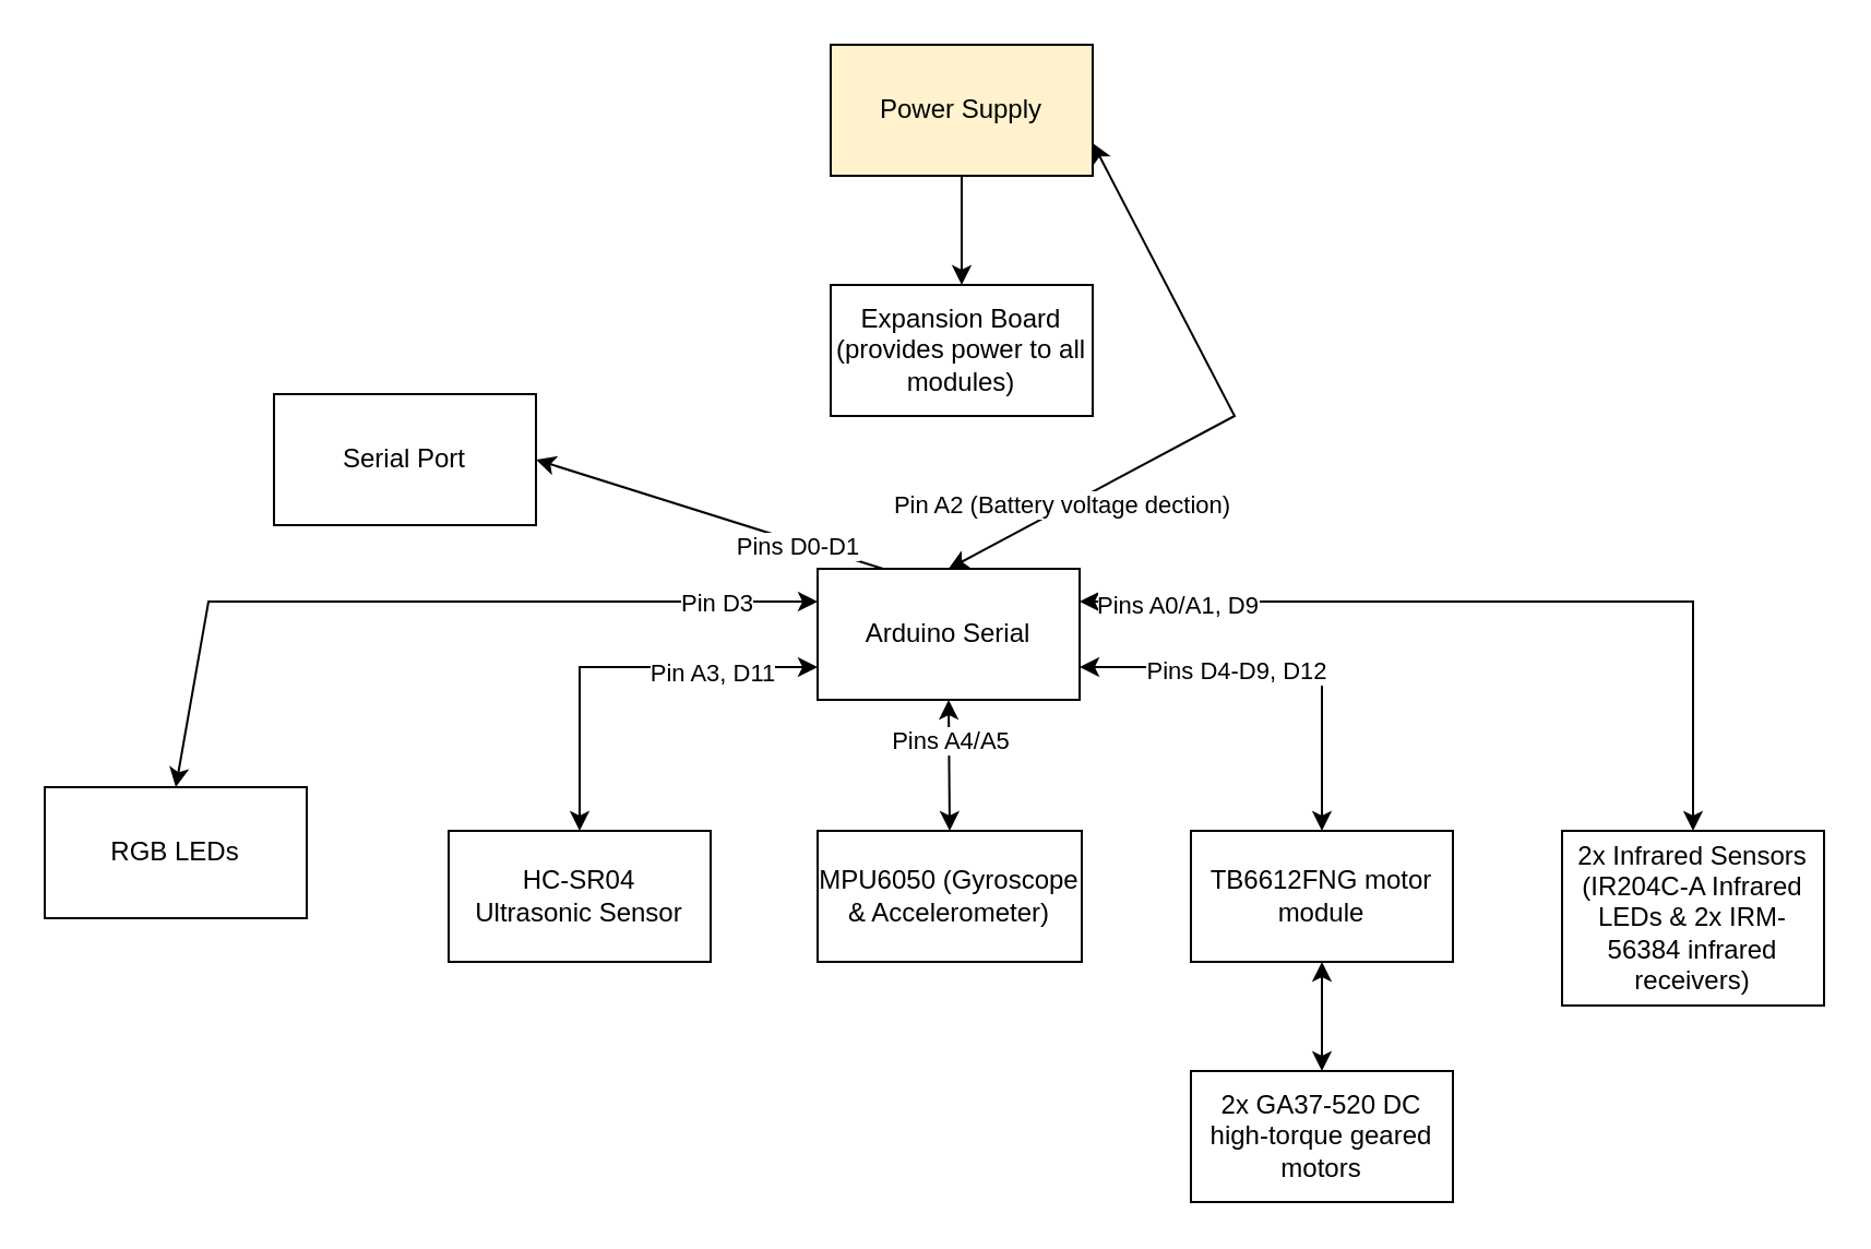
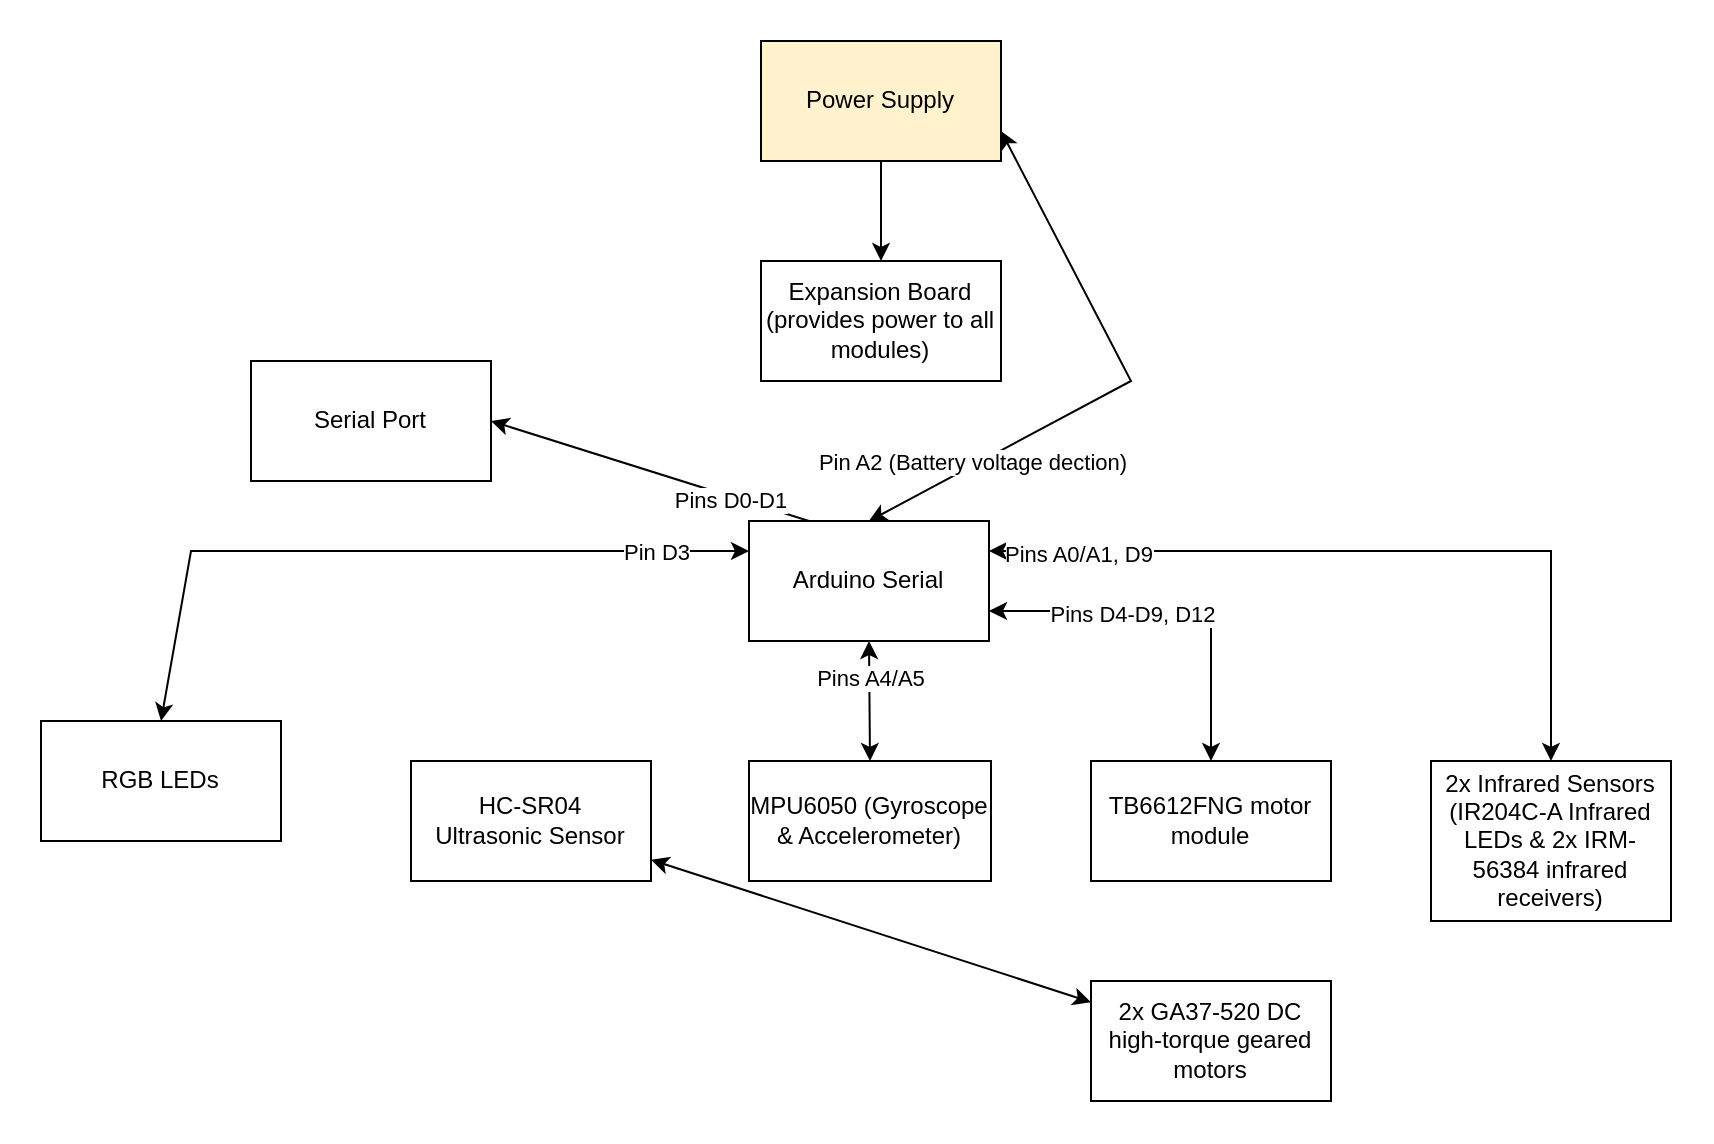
  <mxCell id="0" />
  <mxCell id="1" parent="0" />
  <mxCell id="2" value="Arduino Serial" style="rounded=0;whiteSpace=wrap;html=1;" vertex="1" parent="1"><mxGeometry x="374" y="260" width="120" height="60" as="geometry" /></mxCell>
  <mxCell id="3" value="Expansion Board&lt;div&gt;(provides power to all modules)&lt;/div&gt;" style="rounded=0;whiteSpace=wrap;html=1;" vertex="1" parent="1"><mxGeometry x="380" y="130" width="120" height="60" as="geometry" /></mxCell>
  <mxCell id="4" value="" style="edgeStyle=orthogonalEdgeStyle;rounded=0;orthogonalLoop=1;jettySize=auto;html=1;" edge="1" parent="1" source="5" target="3"><mxGeometry relative="1" as="geometry" /></mxCell>
  <mxCell id="5" value="Power Supply" style="rounded=0;whiteSpace=wrap;html=1;fillColor=#fff2cc;" vertex="1" parent="1"><mxGeometry x="380" y="20" width="120" height="60" as="geometry" /></mxCell>
  <mxCell id="6" value="MPU6050 (Gyroscope &amp;amp; Accelerometer)" style="rounded=0;whiteSpace=wrap;html=1;" vertex="1" parent="1"><mxGeometry x="374" y="380" width="121" height="60" as="geometry" /></mxCell>
  <mxCell id="7" value="TB6612FNG motor module" style="rounded=0;whiteSpace=wrap;html=1;" vertex="1" parent="1"><mxGeometry x="545" y="380" width="120" height="60" as="geometry" /></mxCell>
  <mxCell id="8" value="2x GA37-520 DC high-torque geared motors" style="rounded=0;whiteSpace=wrap;html=1;" vertex="1" parent="1"><mxGeometry x="545" y="490" width="120" height="60" as="geometry" /></mxCell>
  <mxCell id="9" value="RGB LEDs" style="rounded=0;whiteSpace=wrap;html=1;" vertex="1" parent="1"><mxGeometry x="20" y="360" width="120" height="60" as="geometry" /></mxCell>
  <mxCell id="10" value="HC-SR04&lt;div&gt;Ultrasonic Sensor&lt;/div&gt;" style="rounded=0;whiteSpace=wrap;html=1;" vertex="1" parent="1"><mxGeometry x="205" y="380" width="120" height="60" as="geometry" /></mxCell>
  <mxCell id="11" value="2x Infrared Sensors&lt;div&gt;(IR204C-A Infrared LEDs &amp;amp; 2x IRM-56384 infrared receivers)&lt;/div&gt;" style="rounded=0;whiteSpace=wrap;html=1;" vertex="1" parent="1"><mxGeometry x="715" y="380" width="120" height="80" as="geometry" /></mxCell>
  <mxCell id="12" value="" style="endArrow=classic;startArrow=classic;html=1;rounded=0;entryX=0.5;entryY=1;entryDx=0;entryDy=0;exitX=0.5;exitY=0;exitDx=0;exitDy=0;" edge="1" parent="1" source="6" target="2"><mxGeometry width="50" height="50" relative="1" as="geometry"><mxPoint x="415" y="380" as="sourcePoint" /><mxPoint x="465" y="330" as="targetPoint" /></mxGeometry></mxCell>
  <mxCell id="13" value="Pins A4/A5" style="edgeLabel;html=1;align=center;verticalAlign=middle;resizable=0;points=[];" vertex="1" connectable="0" parent="12"><mxGeometry x="0.4" relative="1" as="geometry"><mxPoint as="offset" /></mxGeometry></mxCell>
  <mxCell id="14" value="" style="endArrow=classic;startArrow=classic;html=1;rounded=0;exitX=1;exitY=0.25;exitDx=0;exitDy=0;entryX=0.5;entryY=0;entryDx=0;entryDy=0;" edge="1" parent="1" source="2" target="11"><mxGeometry width="50" height="50" relative="1" as="geometry"><mxPoint x="565" y="290" as="sourcePoint" /><mxPoint x="615" y="240" as="targetPoint" /><Array as="points"><mxPoint x="775" y="275" /></Array></mxGeometry></mxCell>
  <mxCell id="15" value="Pins A0/A1, D9" style="edgeLabel;html=1;align=center;verticalAlign=middle;resizable=0;points=[];" vertex="1" connectable="0" parent="14"><mxGeometry x="-0.772" y="-1" relative="1" as="geometry"><mxPoint as="offset" /></mxGeometry></mxCell>
  <mxCell id="16" value="" style="endArrow=classic;startArrow=classic;html=1;rounded=0;exitX=1;exitY=0.75;exitDx=0;exitDy=0;entryX=0.5;entryY=0;entryDx=0;entryDy=0;" edge="1" parent="1" source="2" target="7"><mxGeometry width="50" height="50" relative="1" as="geometry"><mxPoint x="585" y="360" as="sourcePoint" /><mxPoint x="635" y="310" as="targetPoint" /><Array as="points"><mxPoint x="605" y="305" /></Array></mxGeometry></mxCell>
  <mxCell id="17" value="Pins D4-D9, D12" style="edgeLabel;html=1;align=center;verticalAlign=middle;resizable=0;points=[];" vertex="1" connectable="0" parent="16"><mxGeometry x="-0.538" y="-1" relative="1" as="geometry"><mxPoint x="28" as="offset" /></mxGeometry></mxCell>
- <mxCell id="18" value="" style="endArrow=classic;startArrow=classic;html=1;rounded=0;entryX=0.5;entryY=1;entryDx=0;entryDy=0;" edge="1" parent="1" source="8" target="7"><mxGeometry width="50" height="50" relative="1" as="geometry"><mxPoint x="485" y="550" as="sourcePoint" /><mxPoint x="535" y="500" as="targetPoint" /></mxGeometry></mxCell>
+ <mxCell id="18" value="" style="endArrow=classic;startArrow=classic;html=1;rounded=0;" edge="1" parent="1" source="8" target="10"><mxGeometry width="50" height="50" relative="1" as="geometry"><mxPoint x="485" y="550" as="sourcePoint" /><mxPoint x="535" y="500" as="targetPoint" /></mxGeometry></mxCell>
  <mxCell id="19" value="" style="endArrow=classic;startArrow=classic;html=1;rounded=0;exitX=0.5;exitY=0;exitDx=0;exitDy=0;entryX=0;entryY=0.25;entryDx=0;entryDy=0;" edge="1" parent="1" source="9" target="2"><mxGeometry width="50" height="50" relative="1" as="geometry"><mxPoint x="135" y="340" as="sourcePoint" /><mxPoint x="185" y="290" as="targetPoint" /><Array as="points"><mxPoint x="95" y="275" /></Array></mxGeometry></mxCell>
  <mxCell id="20" value="Pin D3" style="edgeLabel;html=1;align=center;verticalAlign=middle;resizable=0;points=[];" vertex="1" connectable="0" parent="19"><mxGeometry x="0.693" relative="1" as="geometry"><mxPoint x="10" as="offset" /></mxGeometry></mxCell>
- <mxCell id="21" value="" style="endArrow=classic;startArrow=classic;html=1;rounded=0;exitX=0.5;exitY=0;exitDx=0;exitDy=0;entryX=0;entryY=0.75;entryDx=0;entryDy=0;" edge="1" parent="1" source="10" target="2"><mxGeometry width="50" height="50" relative="1" as="geometry"><mxPoint x="265" y="370" as="sourcePoint" /><mxPoint x="315" y="320" as="targetPoint" /><Array as="points"><mxPoint x="265" y="305" /></Array></mxGeometry></mxCell>
- <mxCell id="22" value="Pin A3, D11" style="edgeLabel;html=1;align=center;verticalAlign=middle;resizable=0;points=[];" vertex="1" connectable="0" parent="21"><mxGeometry x="0.5" y="-2" relative="1" as="geometry"><mxPoint x="-3" as="offset" /></mxGeometry></mxCell>
  <mxCell id="23" value="" style="endArrow=classic;startArrow=classic;html=1;rounded=0;exitX=1;exitY=0.75;exitDx=0;exitDy=0;entryX=0.5;entryY=0;entryDx=0;entryDy=0;" edge="1" parent="1" source="5" target="2"><mxGeometry width="50" height="50" relative="1" as="geometry"><mxPoint x="585" y="120" as="sourcePoint" /><mxPoint x="635" y="70" as="targetPoint" /><Array as="points"><mxPoint x="565" y="190" /></Array></mxGeometry></mxCell>
  <mxCell id="24" value="Pin A2 (Battery voltage dection)" style="edgeLabel;html=1;align=center;verticalAlign=middle;resizable=0;points=[];" vertex="1" connectable="0" parent="23"><mxGeometry x="0.716" y="2" relative="1" as="geometry"><mxPoint x="14" y="-12" as="offset" /></mxGeometry></mxCell>
  <mxCell id="25" value="" style="endArrow=classic;html=1;rounded=0;exitX=0.25;exitY=0;exitDx=0;exitDy=0;" edge="1" parent="1" source="2"><mxGeometry width="50" height="50" relative="1" as="geometry"><mxPoint x="325" y="250" as="sourcePoint" /><mxPoint x="245" y="210" as="targetPoint" /></mxGeometry></mxCell>
  <mxCell id="26" value="Pins D0-D1" style="edgeLabel;html=1;align=center;verticalAlign=middle;resizable=0;points=[];" vertex="1" connectable="0" parent="25"><mxGeometry x="-0.15" y="-2" relative="1" as="geometry"><mxPoint x="28" y="13" as="offset" /></mxGeometry></mxCell>
  <mxCell id="27" value="Serial Port" style="rounded=0;whiteSpace=wrap;html=1;" vertex="1" parent="1"><mxGeometry x="125" y="180" width="120" height="60" as="geometry" /></mxCell>
